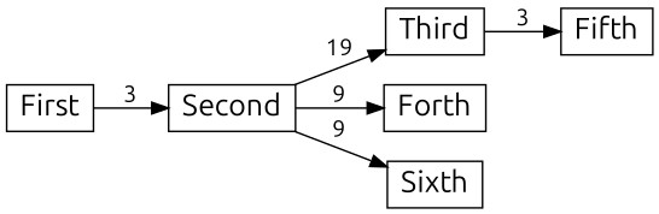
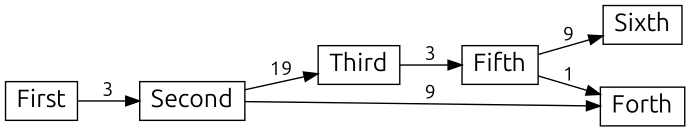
  digraph {
    fontname=Ubuntu
    rankdir=LR
    node [fontname=Ubuntu fontsize=18 shape=polygon sides=4]
    edge [fontname=Ubuntu]
    n1 [height=0.1 label=First width=0.45]
    n2 [height=0.1 label=Second width=0.45]
    n3 [height=0.1 label=Third width=0.45]
    n4 [height=0.1 label=Forth width=0.45]
    n5 [height=0.1 label=Fifth width=0.45]
    n6 [height=0.1 label=Sixth width=0.45]
    n1 -> n2 [label=3]
    n2 -> n3 [label=19]
    n2 -> n4 [label=9]
    n3 -> n5 [label=3]
-   n2 -> n6 [label=9]
+   n5 -> n4 [label=1]
+   n5 -> n6 [label=9]
  }
